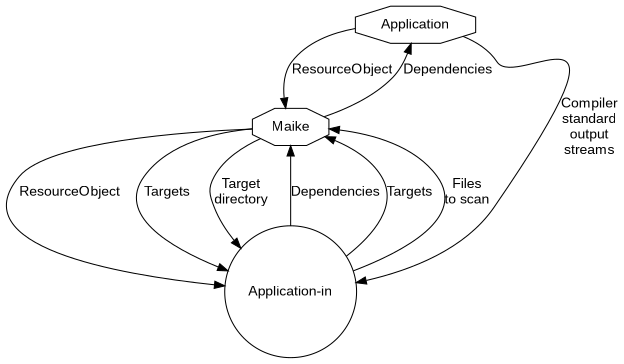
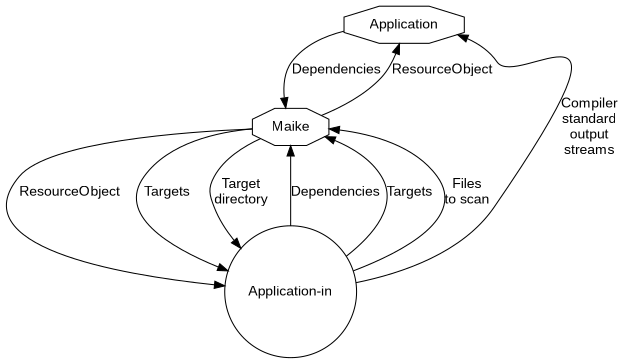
  digraph {
    fontname="Liberation Sans"
    node [fontname="Liberation Sans" shape=octagon]
    edge [fontname="Liberation Sans"]
    Application
    Maike
    n3 [label="Application-in" shape=circle]
-   Application -> Maike [label=ResourceObject]
-   Maike -> Application [label=Dependencies]
+   Application -> Maike [label=Dependencies]
+   Maike -> Application [label=ResourceObject]
    Maike -> n3 [label=ResourceObject]
    Maike -> n3 [label=Targets]
    Maike -> n3 [label="Target\ndirectory"]
-   Application -> n3 [label="Compiler\nstandard\noutput\nstreams"]
+   n3 -> Application [label="Compiler\nstandard\noutput\nstreams"]
    n3 -> Maike [label=Dependencies]
    n3 -> Maike [label=Targets]
    n3 -> Maike [label="Files\nto scan"]
  }
